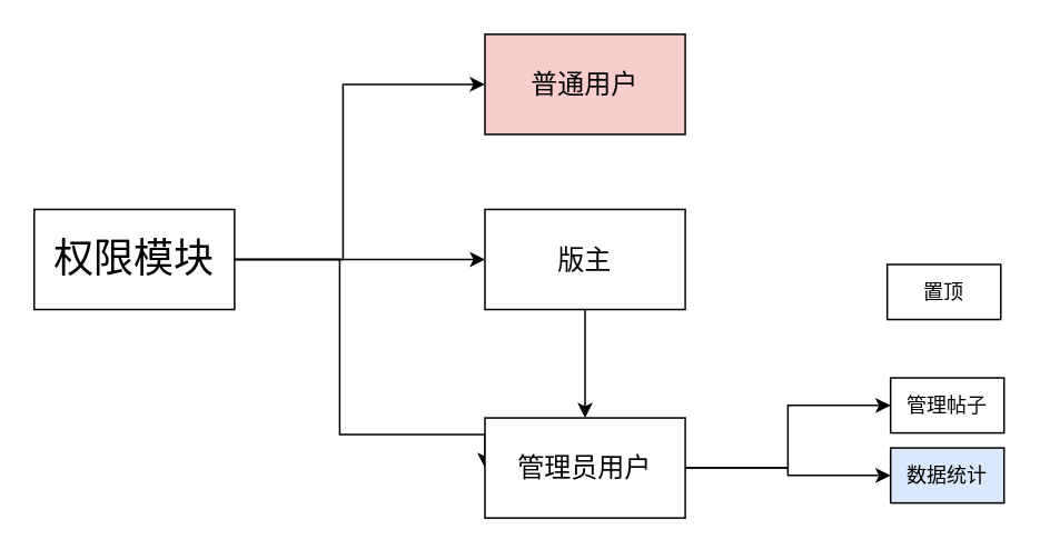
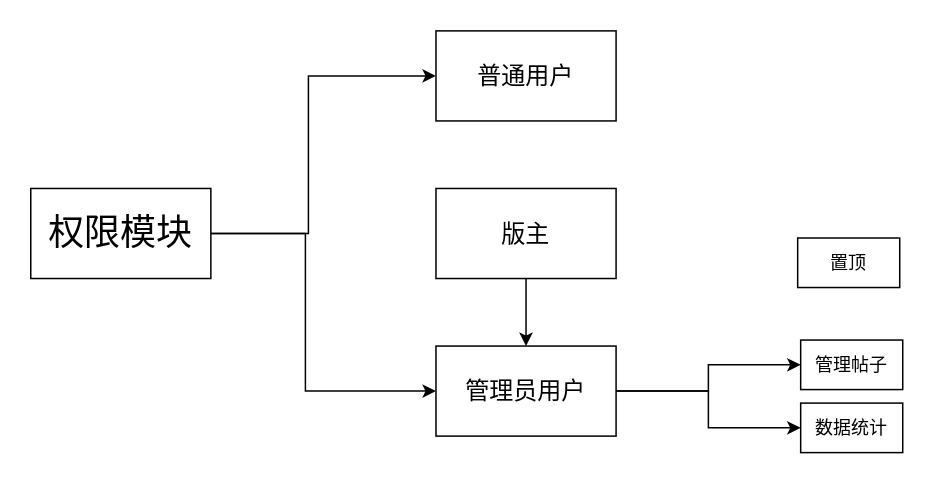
  <mxCell id="0" />
  <mxCell id="1" parent="0" />
  <mxCell id="2" style="edgeStyle=orthogonalEdgeStyle;rounded=0;orthogonalLoop=1;jettySize=auto;html=1;entryX=0;entryY=0.5;entryDx=0;entryDy=0;" edge="1" parent="1" source="5" target="6"><mxGeometry relative="1" as="geometry"><Array as="points"><mxPoint x="205" y="155" /><mxPoint x="205" y="50" /></Array></mxGeometry></mxCell>
- <mxCell id="3" style="edgeStyle=orthogonalEdgeStyle;rounded=0;orthogonalLoop=1;jettySize=auto;html=1;entryX=0;entryY=0.5;entryDx=0;entryDy=0;" edge="1" parent="1" source="5" target="8"><mxGeometry relative="1" as="geometry" /></mxCell>
  <mxCell id="4" style="edgeStyle=orthogonalEdgeStyle;rounded=0;orthogonalLoop=1;jettySize=auto;html=1;entryX=0;entryY=0.5;entryDx=0;entryDy=0;" edge="1" parent="1" source="5" target="11"><mxGeometry relative="1" as="geometry"><Array as="points"><mxPoint x="203" y="155" /><mxPoint x="203" y="260" /></Array></mxGeometry></mxCell>
  <mxCell id="5" value="&lt;font style=&quot;font-size: 24px;&quot;&gt;权限模块&lt;/font&gt;" style="rounded=0;whiteSpace=wrap;html=1;" vertex="1" parent="1"><mxGeometry x="20" y="125" width="120" height="60" as="geometry" /></mxCell>
- <mxCell id="6" value="&lt;font size=&quot;3&quot;&gt;普通用户&lt;/font&gt;" style="rounded=0;whiteSpace=wrap;html=1;fillColor=#f8cecc;" vertex="1" parent="1"><mxGeometry x="290" y="20" width="120" height="60" as="geometry" /></mxCell>
+ <mxCell id="6" value="&lt;font size=&quot;3&quot;&gt;普通用户&lt;/font&gt;" style="rounded=0;whiteSpace=wrap;html=1;" vertex="1" parent="1"><mxGeometry x="290" y="20" width="120" height="60" as="geometry" /></mxCell>
  <mxCell id="7" style="edgeStyle=orthogonalEdgeStyle;rounded=0;orthogonalLoop=1;jettySize=auto;html=1;" edge="1" parent="1" source="8" target="11"><mxGeometry relative="1" as="geometry" /></mxCell>
  <mxCell id="8" value="&lt;font size=&quot;3&quot;&gt;版主&lt;/font&gt;" style="rounded=0;whiteSpace=wrap;html=1;" vertex="1" parent="1"><mxGeometry x="290" y="125" width="120" height="60" as="geometry" /></mxCell>
  <mxCell id="9" style="edgeStyle=orthogonalEdgeStyle;rounded=0;orthogonalLoop=1;jettySize=auto;html=1;entryX=0;entryY=0.5;entryDx=0;entryDy=0;" edge="1" parent="1" source="11" target="13"><mxGeometry relative="1" as="geometry" /></mxCell>
  <mxCell id="10" style="edgeStyle=orthogonalEdgeStyle;rounded=0;orthogonalLoop=1;jettySize=auto;html=1;" edge="1" parent="1" source="11" target="14"><mxGeometry relative="1" as="geometry" /></mxCell>
- <mxCell id="11" value="&lt;font style=&quot;font-size: 16px;&quot;&gt;管理员用户&lt;/font&gt;" style="rounded=0;whiteSpace=wrap;html=1;" vertex="1" parent="1"><mxGeometry x="290" y="250" width="120" height="60" as="geometry" /></mxCell>
+ <mxCell id="11" value="&lt;font style=&quot;font-size: 16px;&quot;&gt;管理员用户&lt;/font&gt;" style="rounded=0;whiteSpace=wrap;html=1;" vertex="1" parent="1"><mxGeometry x="290" y="230" width="120" height="60" as="geometry" /></mxCell>
  <mxCell id="12" value="置顶" style="rounded=0;whiteSpace=wrap;html=1;" vertex="1" parent="1"><mxGeometry x="531" y="158" width="68" height="33" as="geometry" /></mxCell>
  <mxCell id="13" value="管理帖子" style="rounded=0;whiteSpace=wrap;html=1;" vertex="1" parent="1"><mxGeometry x="533" y="226" width="68" height="33" as="geometry" /></mxCell>
- <mxCell id="14" value="数据统计" style="rounded=0;whiteSpace=wrap;html=1;fillColor=#dae8fc;" vertex="1" parent="1"><mxGeometry x="533" y="268" width="68" height="33" as="geometry" /></mxCell>
+ <mxCell id="14" value="数据统计" style="rounded=0;whiteSpace=wrap;html=1;" vertex="1" parent="1"><mxGeometry x="533" y="268" width="68" height="33" as="geometry" /></mxCell>
